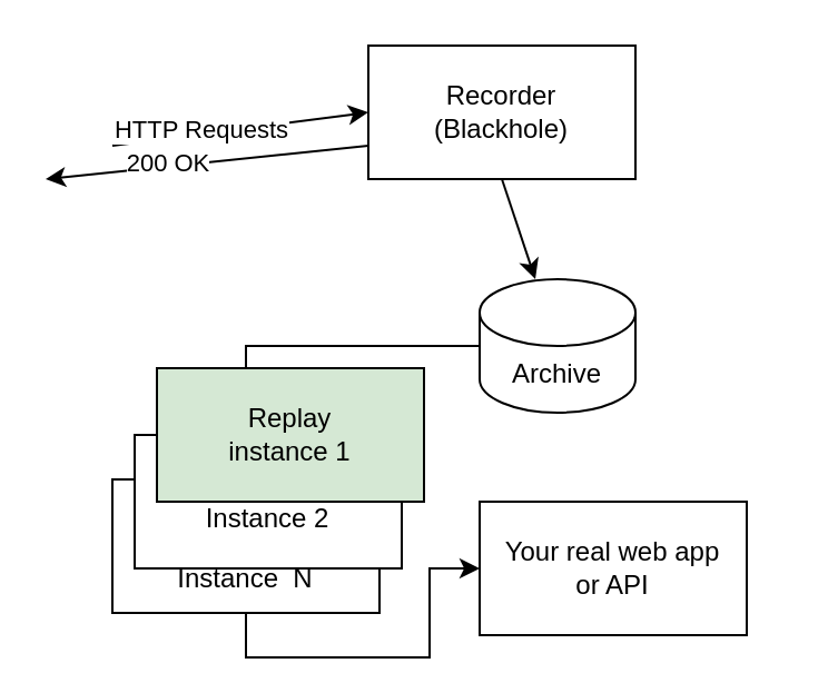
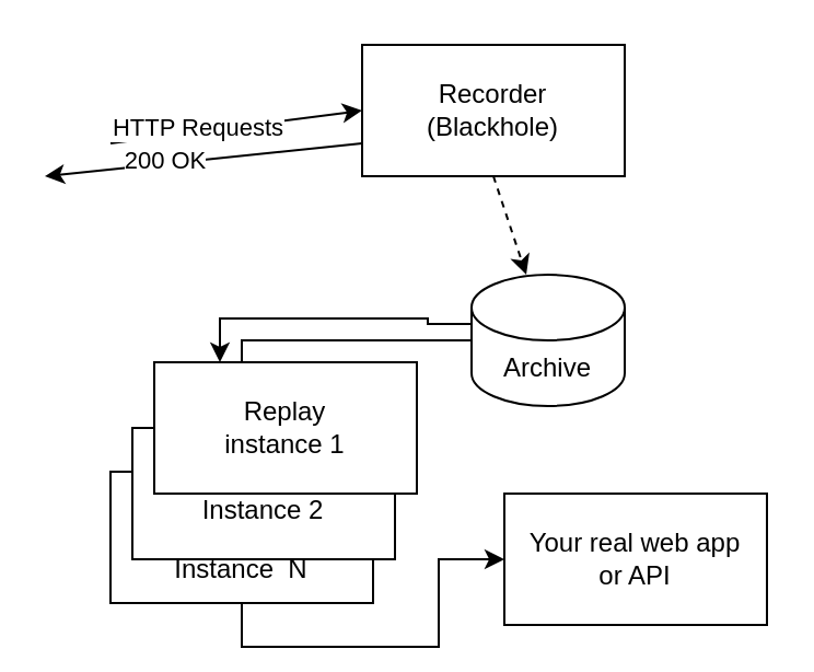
  <mxCell id="0" />
  <mxCell id="1" parent="0" />
  <mxCell id="2" value="Recorder&lt;br&gt;(Blackhole)" style="rounded=0;whiteSpace=wrap;html=1;" parent="1" vertex="1"><mxGeometry x="165" y="20" width="120" height="60" as="geometry" /></mxCell>
  <mxCell id="3" value="" style="endArrow=classic;html=1;entryX=0;entryY=0.5;entryDx=0;entryDy=0;" parent="1" target="2" edge="1"><mxGeometry width="50" height="50" relative="1" as="geometry"><mxPoint x="50" y="65" as="sourcePoint" /><mxPoint x="110" y="55" as="targetPoint" /></mxGeometry></mxCell>
  <mxCell id="4" value="HTTP Requests" style="edgeLabel;html=1;align=center;verticalAlign=middle;resizable=0;points=[];" parent="3" vertex="1" connectable="0"><mxGeometry x="-0.314" y="2" relative="1" as="geometry"><mxPoint as="offset" /></mxGeometry></mxCell>
  <mxCell id="5" style="edgeStyle=orthogonalEdgeStyle;rounded=0;orthogonalLoop=1;jettySize=auto;html=1;exitX=0;exitY=0.5;exitDx=0;exitDy=0;exitPerimeter=0;entryX=0.5;entryY=0;entryDx=0;entryDy=0;" edge="1" parent="1" source="7" target="13"><mxGeometry relative="1" as="geometry" /></mxCell>
+ <mxCell id="6" style="edgeStyle=orthogonalEdgeStyle;rounded=0;orthogonalLoop=1;jettySize=auto;html=1;exitX=0;exitY=0;exitDx=0;exitDy=22.5;exitPerimeter=0;entryX=0.25;entryY=0;entryDx=0;entryDy=0;" edge="1" parent="1" source="7" target="15"><mxGeometry relative="1" as="geometry" /></mxCell>
  <mxCell id="7" value="Archive" style="shape=cylinder3;whiteSpace=wrap;html=1;boundedLbl=1;backgroundOutline=1;size=15;" parent="1" vertex="1"><mxGeometry x="215" y="125" width="70" height="60" as="geometry" /></mxCell>
- <mxCell id="8" value="" style="endArrow=classic;html=1;exitX=0.5;exitY=1;exitDx=0;exitDy=0;" parent="1" source="2" target="7" edge="1"><mxGeometry width="50" height="50" relative="1" as="geometry"><mxPoint x="330" y="185" as="sourcePoint" /><mxPoint x="380" y="135" as="targetPoint" /></mxGeometry></mxCell>
+ <mxCell id="8" value="" style="endArrow=classic;html=1;exitX=0.5;exitY=1;exitDx=0;exitDy=0;dashed=1;" parent="1" source="2" target="7" edge="1"><mxGeometry width="50" height="50" relative="1" as="geometry"><mxPoint x="330" y="185" as="sourcePoint" /><mxPoint x="380" y="135" as="targetPoint" /></mxGeometry></mxCell>
  <mxCell id="9" value="" style="endArrow=classic;html=1;exitX=0;exitY=0.75;exitDx=0;exitDy=0;" parent="1" source="2" edge="1"><mxGeometry width="50" height="50" relative="1" as="geometry"><mxPoint x="330" y="185" as="sourcePoint" /><mxPoint x="20" y="80" as="targetPoint" /></mxGeometry></mxCell>
  <mxCell id="10" value="200 OK" style="edgeLabel;html=1;align=center;verticalAlign=middle;resizable=0;points=[];" parent="9" vertex="1" connectable="0"><mxGeometry x="0.247" y="-2" relative="1" as="geometry"><mxPoint as="offset" /></mxGeometry></mxCell>
- <mxCell id="11" value="Your real web app&lt;br&gt;or API" style="rounded=0;whiteSpace=wrap;html=1;" vertex="1" parent="1"><mxGeometry x="215" y="225" width="120" height="60" as="geometry" /></mxCell>
+ <mxCell id="11" value="Your real web app&lt;br&gt;or API" style="rounded=0;whiteSpace=wrap;html=1;" vertex="1" parent="1"><mxGeometry x="230" y="225" width="120" height="60" as="geometry" /></mxCell>
  <mxCell id="12" style="edgeStyle=orthogonalEdgeStyle;rounded=0;orthogonalLoop=1;jettySize=auto;html=1;exitX=0.5;exitY=1;exitDx=0;exitDy=0;" edge="1" parent="1" source="13" target="11"><mxGeometry relative="1" as="geometry" /></mxCell>
  <mxCell id="13" value="&lt;br&gt;&lt;br&gt;Instance&amp;nbsp; N" style="rounded=0;whiteSpace=wrap;html=1;" vertex="1" parent="1"><mxGeometry x="50" y="215" width="120" height="60" as="geometry" /></mxCell>
  <mxCell id="14" value="Replay&lt;br&gt;Instance 2" style="rounded=0;whiteSpace=wrap;html=1;" vertex="1" parent="1"><mxGeometry x="60" y="195" width="120" height="60" as="geometry" /></mxCell>
- <mxCell id="15" value="Replay&lt;br&gt;instance 1" style="rounded=0;whiteSpace=wrap;html=1;fillColor=#d5e8d4;" vertex="1" parent="1"><mxGeometry x="70" y="165" width="120" height="60" as="geometry" /></mxCell>
+ <mxCell id="15" value="Replay&lt;br&gt;instance 1" style="rounded=0;whiteSpace=wrap;html=1;" vertex="1" parent="1"><mxGeometry x="70" y="165" width="120" height="60" as="geometry" /></mxCell>
